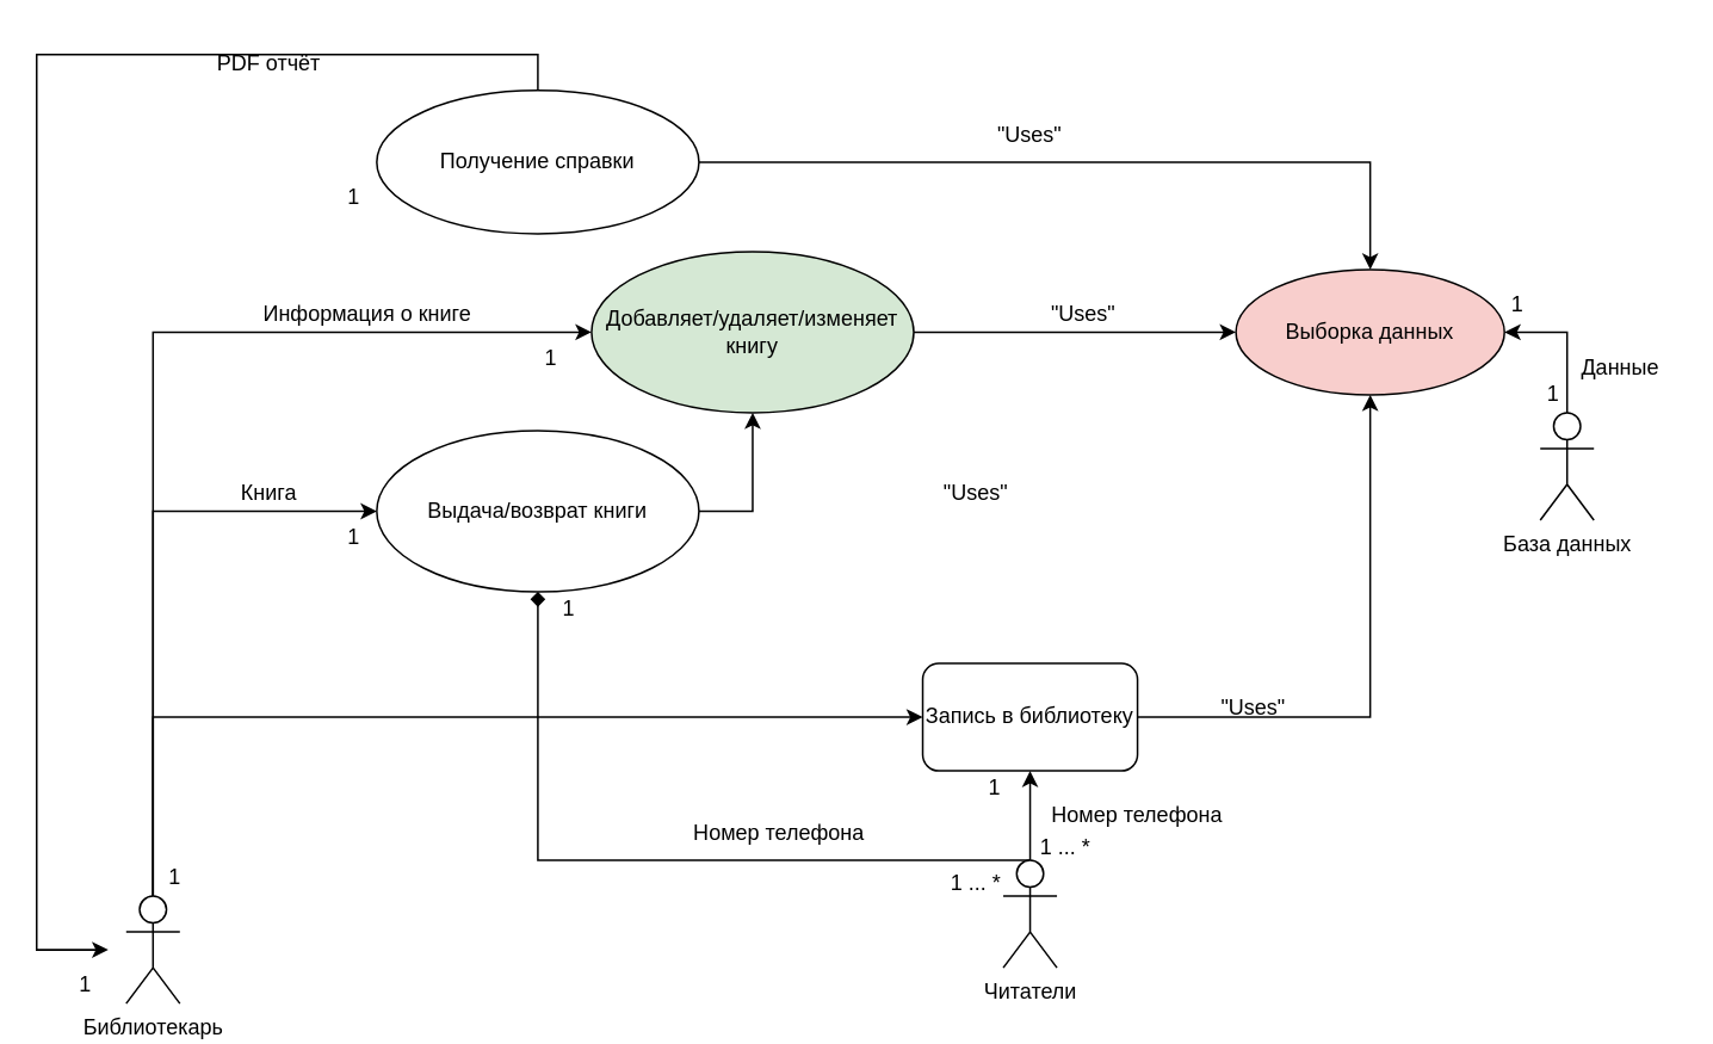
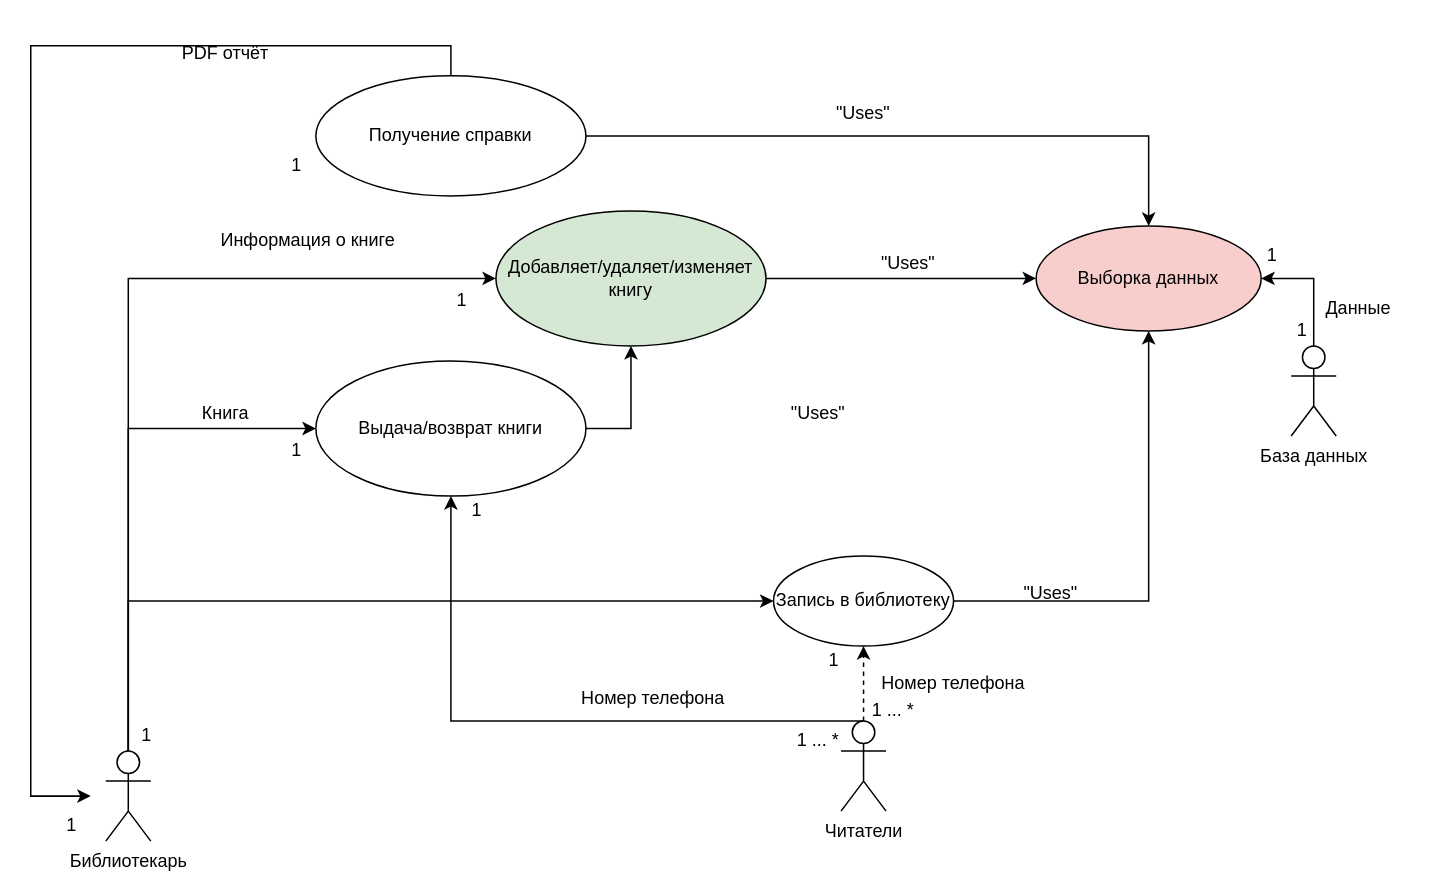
  <mxCell id="0" />
  <mxCell id="1" parent="0" />
  <mxCell id="2" style="edgeStyle=orthogonalEdgeStyle;rounded=0;orthogonalLoop=1;jettySize=auto;html=1;exitX=0.5;exitY=0;exitDx=0;exitDy=0;exitPerimeter=0;entryX=0;entryY=0.5;entryDx=0;entryDy=0;" edge="1" parent="1" source="5" target="14"><mxGeometry relative="1" as="geometry" /></mxCell>
  <mxCell id="3" style="edgeStyle=orthogonalEdgeStyle;rounded=0;orthogonalLoop=1;jettySize=auto;html=1;exitX=0.5;exitY=0;exitDx=0;exitDy=0;exitPerimeter=0;entryX=0;entryY=0.5;entryDx=0;entryDy=0;" edge="1" parent="1" source="5" target="18"><mxGeometry relative="1" as="geometry" /></mxCell>
  <mxCell id="4" style="edgeStyle=orthogonalEdgeStyle;rounded=0;orthogonalLoop=1;jettySize=auto;html=1;exitX=0.5;exitY=0;exitDx=0;exitDy=0;exitPerimeter=0;entryX=0;entryY=0.5;entryDx=0;entryDy=0;" edge="1" parent="1" source="5" target="12"><mxGeometry relative="1" as="geometry"><Array as="points"><mxPoint x="85" y="400" /><mxPoint x="515" y="400" /></Array></mxGeometry></mxCell>
  <mxCell id="5" value="Библиотекарь" style="shape=umlActor;verticalLabelPosition=bottom;verticalAlign=top;html=1;outlineConnect=0;" vertex="1" parent="1"><mxGeometry x="70" y="500" width="30" height="60" as="geometry" /></mxCell>
  <mxCell id="6" style="edgeStyle=orthogonalEdgeStyle;rounded=0;orthogonalLoop=1;jettySize=auto;html=1;exitX=0.5;exitY=0;exitDx=0;exitDy=0;exitPerimeter=0;entryX=1;entryY=0.5;entryDx=0;entryDy=0;" edge="1" parent="1" source="7" target="15"><mxGeometry relative="1" as="geometry" /></mxCell>
  <mxCell id="7" value="База данных" style="shape=umlActor;verticalLabelPosition=bottom;verticalAlign=top;html=1;outlineConnect=0;" vertex="1" parent="1"><mxGeometry x="860" y="230" width="30" height="60" as="geometry" /></mxCell>
- <mxCell id="8" style="edgeStyle=orthogonalEdgeStyle;rounded=0;orthogonalLoop=1;jettySize=auto;html=1;exitX=0.5;exitY=0;exitDx=0;exitDy=0;exitPerimeter=0;entryX=0.5;entryY=1;entryDx=0;entryDy=0;" edge="1" parent="1" source="10" target="12"><mxGeometry relative="1" as="geometry" /></mxCell>
- <mxCell id="9" style="edgeStyle=orthogonalEdgeStyle;rounded=0;orthogonalLoop=1;jettySize=auto;html=1;exitX=0.5;exitY=0;exitDx=0;exitDy=0;exitPerimeter=0;entryX=0.5;entryY=1;entryDx=0;entryDy=0;endArrow=diamond;" edge="1" parent="1" source="10" target="18"><mxGeometry relative="1" as="geometry"><Array as="points"><mxPoint x="300" y="480" /></Array></mxGeometry></mxCell>
+ <mxCell id="8" style="edgeStyle=orthogonalEdgeStyle;rounded=0;orthogonalLoop=1;jettySize=auto;html=1;exitX=0.5;exitY=0;exitDx=0;exitDy=0;exitPerimeter=0;entryX=0.5;entryY=1;entryDx=0;entryDy=0;dashed=1;" edge="1" parent="1" source="10" target="12"><mxGeometry relative="1" as="geometry" /></mxCell>
+ <mxCell id="9" style="edgeStyle=orthogonalEdgeStyle;rounded=0;orthogonalLoop=1;jettySize=auto;html=1;exitX=0.5;exitY=0;exitDx=0;exitDy=0;exitPerimeter=0;entryX=0.5;entryY=1;entryDx=0;entryDy=0;" edge="1" parent="1" source="10" target="18"><mxGeometry relative="1" as="geometry"><Array as="points"><mxPoint x="300" y="480" /></Array></mxGeometry></mxCell>
  <mxCell id="10" value="Читатели" style="shape=umlActor;verticalLabelPosition=bottom;verticalAlign=top;html=1;outlineConnect=0;" vertex="1" parent="1"><mxGeometry x="560" y="480" width="30" height="60" as="geometry" /></mxCell>
  <mxCell id="11" style="edgeStyle=orthogonalEdgeStyle;rounded=0;orthogonalLoop=1;jettySize=auto;html=1;exitX=1;exitY=0.5;exitDx=0;exitDy=0;entryX=0.5;entryY=1;entryDx=0;entryDy=0;" edge="1" parent="1" source="12" target="15"><mxGeometry relative="1" as="geometry" /></mxCell>
- <mxCell id="12" value="Запись в библиотеку" style="whiteSpace=wrap;html=1;rounded=1;" vertex="1" parent="1"><mxGeometry x="515" y="370" width="120" height="60" as="geometry" /></mxCell>
+ <mxCell id="12" value="Запись в библиотеку" style="ellipse;whiteSpace=wrap;html=1;" vertex="1" parent="1"><mxGeometry x="515" y="370" width="120" height="60" as="geometry" /></mxCell>
  <mxCell id="13" style="edgeStyle=orthogonalEdgeStyle;rounded=0;orthogonalLoop=1;jettySize=auto;html=1;exitX=1;exitY=0.5;exitDx=0;exitDy=0;entryX=0;entryY=0.5;entryDx=0;entryDy=0;" edge="1" parent="1" source="14" target="15"><mxGeometry relative="1" as="geometry" /></mxCell>
  <mxCell id="14" value="Добавляет/удаляет/изменяет книгу" style="ellipse;whiteSpace=wrap;html=1;fillColor=#d5e8d4;" vertex="1" parent="1"><mxGeometry x="330" y="140" width="180" height="90" as="geometry" /></mxCell>
  <mxCell id="15" value="Выборка данных" style="ellipse;whiteSpace=wrap;html=1;fillColor=#f8cecc;" vertex="1" parent="1"><mxGeometry x="690" y="150" width="150" height="70" as="geometry" /></mxCell>
  <mxCell id="16" value="&quot;Uses&quot;" style="text;html=1;strokeColor=none;fillColor=none;align=center;verticalAlign=middle;whiteSpace=wrap;rounded=0;" vertex="1" parent="1"><mxGeometry x="575" y="160" width="60" height="30" as="geometry" /></mxCell>
  <mxCell id="17" style="edgeStyle=orthogonalEdgeStyle;rounded=0;orthogonalLoop=1;jettySize=auto;html=1;exitX=1;exitY=0.5;exitDx=0;exitDy=0;" edge="1" parent="1" source="18" target="14"><mxGeometry relative="1" as="geometry" /></mxCell>
  <mxCell id="18" value="Выдача/возврат книги" style="ellipse;whiteSpace=wrap;html=1;" vertex="1" parent="1"><mxGeometry x="210" y="240" width="180" height="90" as="geometry" /></mxCell>
  <mxCell id="19" value="Номер телефона" style="text;html=1;strokeColor=none;fillColor=none;align=center;verticalAlign=middle;whiteSpace=wrap;rounded=0;" vertex="1" parent="1"><mxGeometry x="370" y="450" width="130" height="30" as="geometry" /></mxCell>
  <mxCell id="20" value="Номер телефона" style="text;html=1;strokeColor=none;fillColor=none;align=center;verticalAlign=middle;whiteSpace=wrap;rounded=0;" vertex="1" parent="1"><mxGeometry x="570" y="440" width="130" height="30" as="geometry" /></mxCell>
  <mxCell id="21" value="&quot;Uses&quot;" style="text;html=1;strokeColor=none;fillColor=none;align=center;verticalAlign=middle;whiteSpace=wrap;rounded=0;" vertex="1" parent="1"><mxGeometry x="515" y="260" width="60" height="30" as="geometry" /></mxCell>
  <mxCell id="22" value="&quot;Uses&quot;" style="text;html=1;strokeColor=none;fillColor=none;align=center;verticalAlign=middle;whiteSpace=wrap;rounded=0;" vertex="1" parent="1"><mxGeometry x="670" y="380" width="60" height="30" as="geometry" /></mxCell>
  <mxCell id="23" style="edgeStyle=orthogonalEdgeStyle;rounded=0;orthogonalLoop=1;jettySize=auto;html=1;exitX=1;exitY=0.5;exitDx=0;exitDy=0;entryX=0.5;entryY=0;entryDx=0;entryDy=0;" edge="1" parent="1" source="25" target="15"><mxGeometry relative="1" as="geometry" /></mxCell>
  <mxCell id="24" style="edgeStyle=orthogonalEdgeStyle;rounded=0;orthogonalLoop=1;jettySize=auto;html=1;exitX=0.5;exitY=0;exitDx=0;exitDy=0;" edge="1" parent="1" source="25"><mxGeometry relative="1" as="geometry"><mxPoint x="60" y="530" as="targetPoint" /><Array as="points"><mxPoint x="300" y="30" /><mxPoint x="20" y="30" /><mxPoint x="20" y="530" /></Array></mxGeometry></mxCell>
  <mxCell id="25" value="Получение справки" style="ellipse;whiteSpace=wrap;html=1;" vertex="1" parent="1"><mxGeometry x="210" y="50" width="180" height="80" as="geometry" /></mxCell>
  <mxCell id="26" value="&quot;Uses&quot;" style="text;html=1;strokeColor=none;fillColor=none;align=center;verticalAlign=middle;whiteSpace=wrap;rounded=0;" vertex="1" parent="1"><mxGeometry x="545" y="60" width="60" height="30" as="geometry" /></mxCell>
  <mxCell id="27" value="PDF отчёт" style="text;html=1;strokeColor=none;fillColor=none;align=center;verticalAlign=middle;whiteSpace=wrap;rounded=0;" vertex="1" parent="1"><mxGeometry x="110" y="20" width="80" height="30" as="geometry" /></mxCell>
- <mxCell id="28" value="Информация о книге" style="text;html=1;strokeColor=none;fillColor=none;align=center;verticalAlign=middle;whiteSpace=wrap;rounded=0;" vertex="1" parent="1"><mxGeometry x="120" y="160" width="170" height="30" as="geometry" /></mxCell>
+ <mxCell id="28" value="Информация о книге" style="text;html=1;strokeColor=none;fillColor=none;align=center;verticalAlign=middle;whiteSpace=wrap;rounded=0;" vertex="1" parent="1"><mxGeometry x="120" y="145" width="170" height="30" as="geometry" /></mxCell>
  <mxCell id="29" value="Книга" style="text;html=1;strokeColor=none;fillColor=none;align=center;verticalAlign=middle;whiteSpace=wrap;rounded=0;" vertex="1" parent="1"><mxGeometry x="120" y="260" width="60" height="30" as="geometry" /></mxCell>
  <mxCell id="30" value="1 ... *" style="text;html=1;strokeColor=none;fillColor=none;align=center;verticalAlign=middle;whiteSpace=wrap;rounded=0;" vertex="1" parent="1"><mxGeometry x="575" y="465" width="40" height="15" as="geometry" /></mxCell>
  <mxCell id="31" value="1 ... *" style="text;html=1;strokeColor=none;fillColor=none;align=center;verticalAlign=middle;whiteSpace=wrap;rounded=0;" vertex="1" parent="1"><mxGeometry x="525" y="485" width="40" height="15" as="geometry" /></mxCell>
  <mxCell id="32" value="1" style="text;html=1;strokeColor=none;fillColor=none;align=center;verticalAlign=middle;whiteSpace=wrap;rounded=0;" vertex="1" parent="1"><mxGeometry x="527.5" y="430" width="55" height="20" as="geometry" /></mxCell>
  <mxCell id="33" value="1" style="text;html=1;strokeColor=none;fillColor=none;align=center;verticalAlign=middle;whiteSpace=wrap;rounded=0;" vertex="1" parent="1"><mxGeometry x="290" y="330" width="55" height="20" as="geometry" /></mxCell>
  <mxCell id="34" value="1" style="text;html=1;strokeColor=none;fillColor=none;align=center;verticalAlign=middle;whiteSpace=wrap;rounded=0;" vertex="1" parent="1"><mxGeometry x="170" y="290" width="55" height="20" as="geometry" /></mxCell>
  <mxCell id="35" value="1" style="text;html=1;strokeColor=none;fillColor=none;align=center;verticalAlign=middle;whiteSpace=wrap;rounded=0;" vertex="1" parent="1"><mxGeometry x="280" y="190" width="55" height="20" as="geometry" /></mxCell>
  <mxCell id="36" value="1" style="text;html=1;strokeColor=none;fillColor=none;align=center;verticalAlign=middle;whiteSpace=wrap;rounded=0;" vertex="1" parent="1"><mxGeometry x="170" y="100" width="55" height="20" as="geometry" /></mxCell>
  <mxCell id="37" value="1" style="text;html=1;strokeColor=none;fillColor=none;align=center;verticalAlign=middle;whiteSpace=wrap;rounded=0;" vertex="1" parent="1"><mxGeometry x="70" y="480" width="55" height="20" as="geometry" /></mxCell>
  <mxCell id="38" value="1" style="text;html=1;strokeColor=none;fillColor=none;align=center;verticalAlign=middle;whiteSpace=wrap;rounded=0;" vertex="1" parent="1"><mxGeometry x="20" y="540" width="55" height="20" as="geometry" /></mxCell>
  <mxCell id="39" value="1" style="text;html=1;strokeColor=none;fillColor=none;align=center;verticalAlign=middle;whiteSpace=wrap;rounded=0;" vertex="1" parent="1"><mxGeometry x="840" y="210" width="55" height="20" as="geometry" /></mxCell>
  <mxCell id="40" value="1" style="text;html=1;strokeColor=none;fillColor=none;align=center;verticalAlign=middle;whiteSpace=wrap;rounded=0;" vertex="1" parent="1"><mxGeometry x="820" y="160" width="55" height="20" as="geometry" /></mxCell>
  <mxCell id="41" value="Данные" style="text;html=1;strokeColor=none;fillColor=none;align=center;verticalAlign=middle;whiteSpace=wrap;rounded=0;" vertex="1" parent="1"><mxGeometry x="875" y="190" width="60" height="30" as="geometry" /></mxCell>
